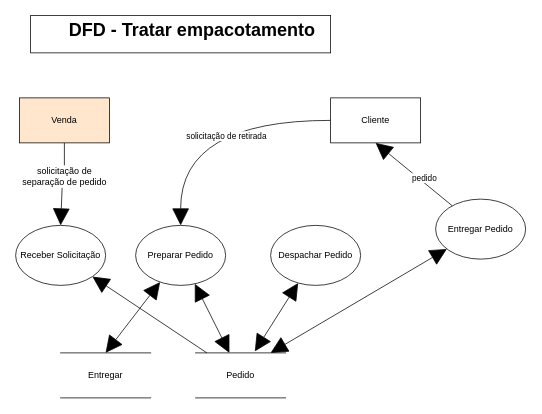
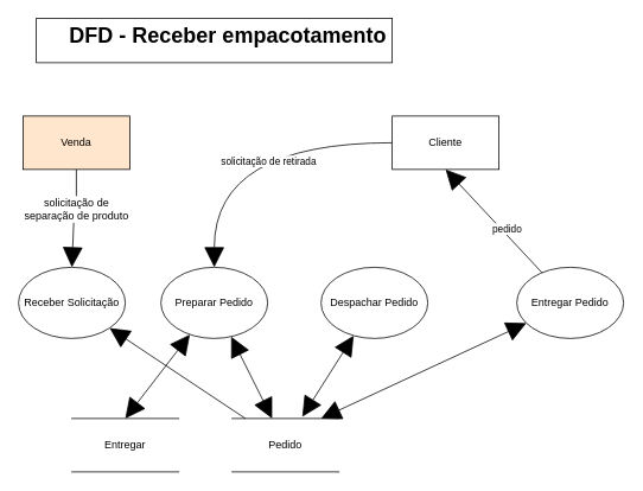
  <mxCell id="0" />
  <mxCell id="1" parent="0" />
  <mxCell id="2" value="Entregar" style="shape=partialRectangle;whiteSpace=wrap;html=1;left=0;right=0;fillColor=none;" parent="1" vertex="1"><mxGeometry x="80" y="470" width="120" height="60" as="geometry" /></mxCell>
  <mxCell id="3" style="edgeStyle=none;rounded=0;orthogonalLoop=1;jettySize=auto;html=1;entryX=0.5;entryY=0;entryDx=0;entryDy=0;startArrow=block;startFill=1;startSize=20;endArrow=block;endFill=1;endSize=20;" parent="1" source="4" target="2" edge="1"><mxGeometry relative="1" as="geometry" /></mxCell>
  <mxCell id="4" value="Preparar Pedido" style="ellipse;whiteSpace=wrap;html=1;" parent="1" vertex="1"><mxGeometry x="180" y="300" width="120" height="80" as="geometry" /></mxCell>
  <mxCell id="5" style="edgeStyle=none;rounded=0;orthogonalLoop=1;jettySize=auto;html=1;startArrow=block;startFill=1;startSize=20;endArrow=block;endFill=1;endSize=20;" parent="1" source="6" target="4" edge="1"><mxGeometry relative="1" as="geometry" /></mxCell>
  <mxCell id="6" value="Pedido" style="shape=partialRectangle;whiteSpace=wrap;html=1;left=0;right=0;fillColor=none;" parent="1" vertex="1"><mxGeometry x="260" y="470" width="120" height="60" as="geometry" /></mxCell>
  <mxCell id="7" style="rounded=0;orthogonalLoop=1;jettySize=auto;html=1;entryX=0.658;entryY=-0.033;entryDx=0;entryDy=0;entryPerimeter=0;startArrow=block;startFill=1;startSize=20;endArrow=block;endFill=1;endSize=20;strokeColor=#000000;" parent="1" source="8" target="6" edge="1"><mxGeometry relative="1" as="geometry" /></mxCell>
  <mxCell id="8" value="Despachar Pedido" style="ellipse;whiteSpace=wrap;html=1;" parent="1" vertex="1"><mxGeometry x="360" y="300" width="120" height="80" as="geometry" /></mxCell>
  <mxCell id="9" style="edgeStyle=none;rounded=0;orthogonalLoop=1;jettySize=auto;html=1;entryX=0.5;entryY=1;entryDx=0;entryDy=0;startArrow=none;startFill=0;startSize=20;endArrow=block;endFill=1;endSize=20;strokeColor=#000000;" parent="1" source="12" target="15" edge="1"><mxGeometry relative="1" as="geometry" /></mxCell>
  <mxCell id="10" value="pedido" style="edgeLabel;html=1;align=center;verticalAlign=middle;resizable=0;points=[];" parent="9" vertex="1" connectable="0"><mxGeometry x="-0.2" y="-5" relative="1" as="geometry"><mxPoint as="offset" /></mxGeometry></mxCell>
  <mxCell id="11" style="edgeStyle=none;rounded=0;orthogonalLoop=1;jettySize=auto;html=1;entryX=0.833;entryY=0;entryDx=0;entryDy=0;entryPerimeter=0;startArrow=block;startFill=1;startSize=20;endArrow=block;endFill=1;endSize=20;strokeColor=#000000;" parent="1" source="12" target="6" edge="1"><mxGeometry relative="1" as="geometry" /></mxCell>
- <mxCell id="12" value="Entregar Pedido" style="ellipse;whiteSpace=wrap;html=1;" parent="1" vertex="1"><mxGeometry x="580" y="265" width="120" height="80" as="geometry" /></mxCell>
+ <mxCell id="12" value="Entregar Pedido" style="ellipse;whiteSpace=wrap;html=1;" parent="1" vertex="1"><mxGeometry x="580" y="300" width="120" height="80" as="geometry" /></mxCell>
  <mxCell id="13" style="edgeStyle=orthogonalEdgeStyle;rounded=0;orthogonalLoop=1;jettySize=auto;html=1;exitX=0;exitY=0.5;exitDx=0;exitDy=0;startArrow=none;startFill=0;startSize=20;endArrow=block;endFill=1;endSize=20;curved=1;" edge="1" parent="1" source="15" target="4"><mxGeometry relative="1" as="geometry" /></mxCell>
  <mxCell id="14" value="solicitação de retirada" style="edgeLabel;html=1;align=center;verticalAlign=middle;resizable=0;points=[];" vertex="1" connectable="0" parent="13"><mxGeometry x="-0.329" y="14" relative="1" as="geometry"><mxPoint x="-26" y="6" as="offset" /></mxGeometry></mxCell>
  <mxCell id="15" value="Cliente" style="rounded=0;whiteSpace=wrap;html=1;" parent="1" vertex="1"><mxGeometry x="440" y="130" width="120" height="60" as="geometry" /></mxCell>
  <mxCell id="16" style="edgeStyle=none;rounded=0;orthogonalLoop=1;jettySize=auto;html=1;exitX=0.5;exitY=1;exitDx=0;exitDy=0;entryX=0.5;entryY=0;entryDx=0;entryDy=0;entryPerimeter=0;startArrow=none;startFill=0;startSize=20;endArrow=none;endFill=0;endSize=20;" edge="1" parent="1" source="17" target="18"><mxGeometry relative="1" as="geometry" /></mxCell>
  <mxCell id="17" value="Venda" style="rounded=0;whiteSpace=wrap;html=1;fillColor=#ffe6cc;" parent="1" vertex="1"><mxGeometry x="25" y="130" width="120" height="60" as="geometry" /></mxCell>
- <mxCell id="18" value="solicitação de &lt;br&gt;separação de pedido" style="text;html=1;align=center;verticalAlign=middle;resizable=0;points=[];autosize=1;" parent="1" vertex="1"><mxGeometry x="20" y="220" width="130" height="30" as="geometry" /></mxCell>
+ <mxCell id="18" value="solicitação de &lt;br&gt;separação de produto" style="text;html=1;align=center;verticalAlign=middle;resizable=0;points=[];autosize=1;" parent="1" vertex="1"><mxGeometry x="20" y="220" width="130" height="30" as="geometry" /></mxCell>
  <mxCell id="19" value="" style="rounded=0;whiteSpace=wrap;html=1;" parent="1" vertex="1"><mxGeometry x="40" y="20" width="400" height="50" as="geometry" /></mxCell>
- <mxCell id="20" value="DFD - Tratar empacotamento" style="text;strokeColor=none;fillColor=none;html=1;fontSize=24;fontStyle=1;verticalAlign=middle;align=center;" parent="1" vertex="1"><mxGeometry x="40" y="20" width="430" height="40" as="geometry" /></mxCell>
+ <mxCell id="20" value="DFD - Receber empacotamento" style="text;strokeColor=none;fillColor=none;html=1;fontSize=24;fontStyle=1;verticalAlign=middle;align=center;" parent="1" vertex="1"><mxGeometry x="40" y="20" width="430" height="40" as="geometry" /></mxCell>
  <mxCell id="21" style="rounded=0;orthogonalLoop=1;jettySize=auto;html=1;startArrow=block;startFill=1;endArrow=none;endFill=0;endSize=20;startSize=20;" edge="1" parent="1" source="23" target="6"><mxGeometry relative="1" as="geometry" /></mxCell>
  <mxCell id="22" style="rounded=0;orthogonalLoop=1;jettySize=auto;html=1;exitX=0.5;exitY=0;exitDx=0;exitDy=0;entryX=0.477;entryY=1;entryDx=0;entryDy=0;entryPerimeter=0;startArrow=block;startFill=1;startSize=20;endArrow=none;endFill=0;endSize=20;" edge="1" parent="1" source="23" target="18"><mxGeometry relative="1" as="geometry" /></mxCell>
  <mxCell id="23" value="Receber Solicitação" style="ellipse;whiteSpace=wrap;html=1;" vertex="1" parent="1"><mxGeometry x="20" y="300" width="120" height="80" as="geometry" /></mxCell>
